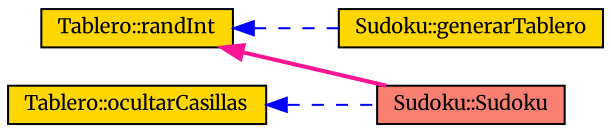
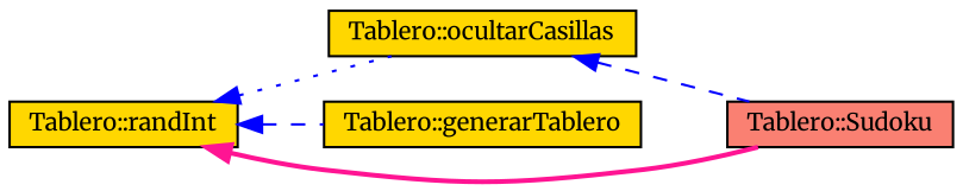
  digraph {
    fontname=Merriweather
    rankdir=LR
    node [color=black fillcolor=gold fontname=Merriweather fontsize=10 shape=record style=filled]
    edge [color=blue dir=back fontname=Merriweather fontsize=10 labelfontname=Helvetica labelfontsize=10 style=dashed]
    n1 [fontcolor=black height=0.2 label="Tablero::randInt" width=0.4]
    n2 [height=0.2 label="Tablero::ocultarCasillas" width=0.4]
-   n3 [height=0.2 label="Sudoku::generarTablero" width=0.4]
-   n4 [fillcolor=salmon height=0.2 label="Sudoku::Sudoku" width=0.4]
+   n3 [height=0.2 label="Tablero::generarTablero" width=0.4]
+   n4 [fillcolor=salmon height=0.2 label="Tablero::Sudoku" width=0.4]
+   n1 -> n2 [style=dotted]
    n1 -> n3
    n1 -> n4 [color=deeppink style=bold]
    n2 -> n4
  }
